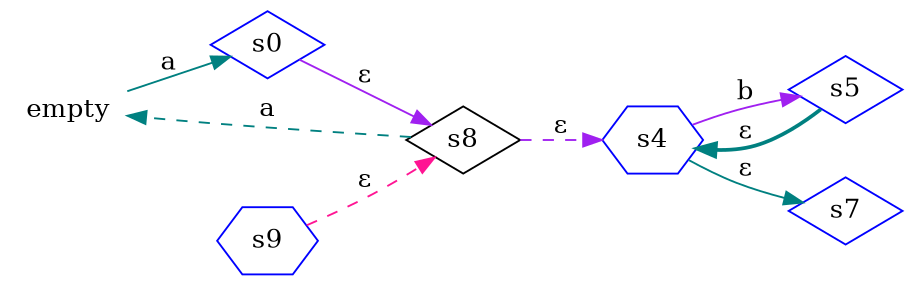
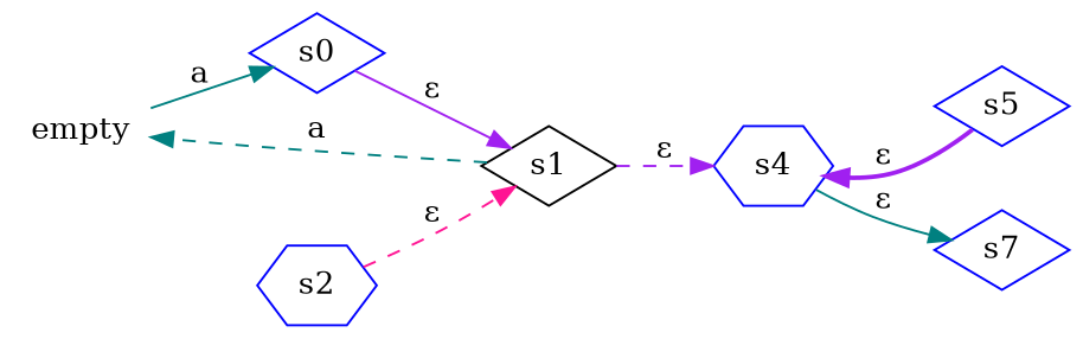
  digraph {
    rankdir=LR
    node [color=blue shape=diamond]
    edge [color=purple style=solid]
    empty [shape=plaintext]
    s0
-   s1 [color=black label=s8]
+   s1 [color=black]
    s4 [shape=hexagon]
-   s2 [shape=hexagon label=s9]
+   s2 [shape=hexagon]
    s5
    s7
    empty -> s0 [color=teal label=a]
    s0 -> s1 [label="ε"]
    s1 -> empty [color=teal label=a style=dashed]
    s1 -> s4 [label="ε" style=dashed]
-   s4 -> s5 [label=b]
    s4 -> s7 [color=teal label="ε"]
    s2 -> s1 [color=deeppink label="ε" style=dashed]
-   s5 -> s4 [color=teal label="ε" style=bold]
+   s5 -> s4 [label="ε" style=bold]
  }
